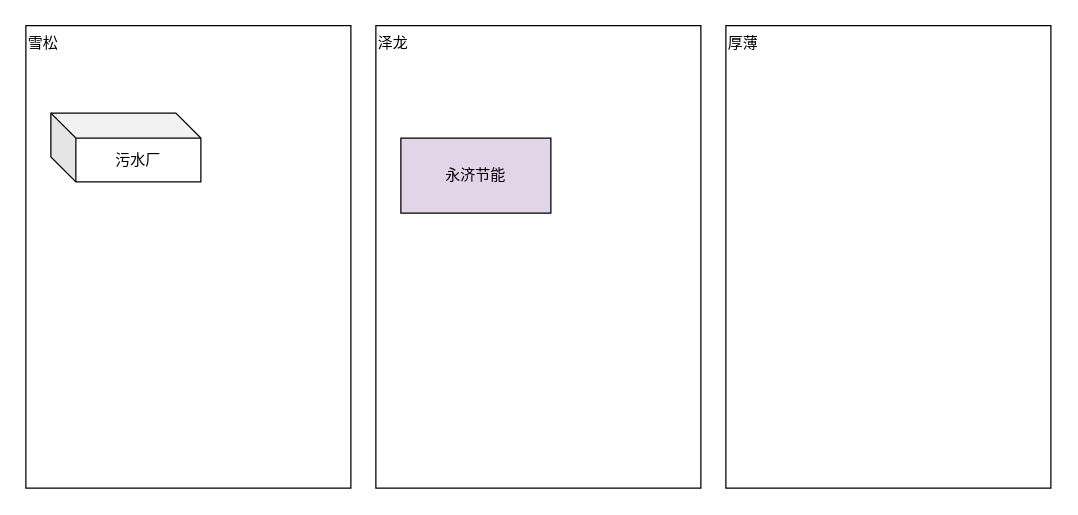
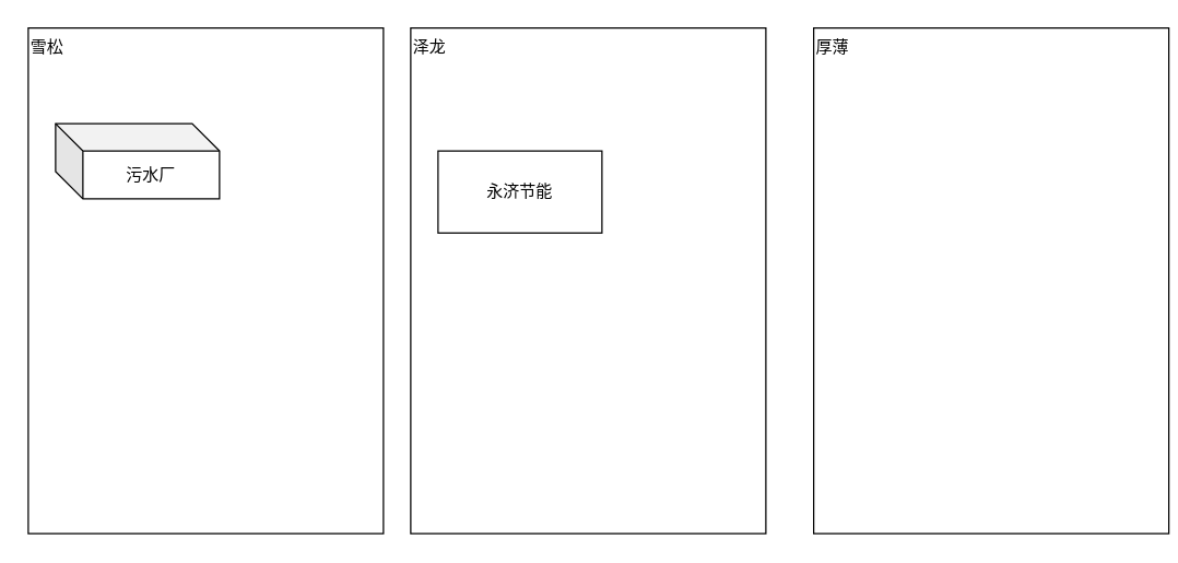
  <mxCell id="0" />
  <mxCell id="1" parent="0" />
  <mxCell id="2" value="雪松" style="rounded=0;whiteSpace=wrap;html=1;align=left;verticalAlign=top;spacing=2;" vertex="1" parent="1"><mxGeometry x="20" y="20" width="260" height="370" as="geometry" /></mxCell>
  <mxCell id="3" value="泽龙" style="rounded=0;whiteSpace=wrap;html=1;align=left;verticalAlign=top;spacing=2;" vertex="1" parent="1"><mxGeometry x="300" y="20" width="260" height="370" as="geometry" /></mxCell>
- <mxCell id="4" value="厚薄" style="rounded=0;whiteSpace=wrap;html=1;align=left;verticalAlign=top;spacing=2;" vertex="1" parent="1"><mxGeometry x="580" y="20" width="260" height="370" as="geometry" /></mxCell>
+ <mxCell id="4" value="厚薄" style="rounded=0;whiteSpace=wrap;html=1;align=left;verticalAlign=top;spacing=2;" vertex="1" parent="1"><mxGeometry x="595" y="20" width="260" height="370" as="geometry" /></mxCell>
  <mxCell id="5" value="污水厂" style="shape=cube;whiteSpace=wrap;html=1;boundedLbl=1;backgroundOutline=1;darkOpacity=0.05;darkOpacity2=0.1;" vertex="1" parent="1"><mxGeometry x="40" y="90" width="120" height="55" as="geometry" /></mxCell>
- <mxCell id="6" value="永济节能" style="rounded=0;whiteSpace=wrap;html=1;fillColor=#e1d5e7;" vertex="1" parent="1"><mxGeometry x="320" y="110" width="120" height="60" as="geometry" /></mxCell>
+ <mxCell id="6" value="永济节能" style="rounded=0;whiteSpace=wrap;html=1;" vertex="1" parent="1"><mxGeometry x="320" y="110" width="120" height="60" as="geometry" /></mxCell>
